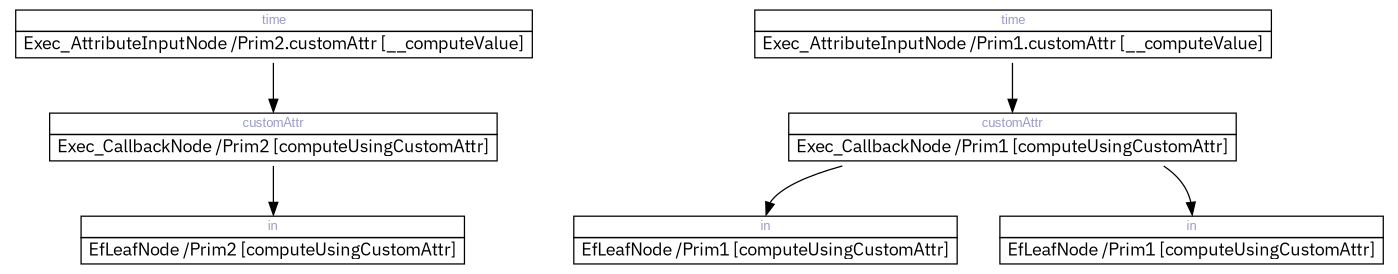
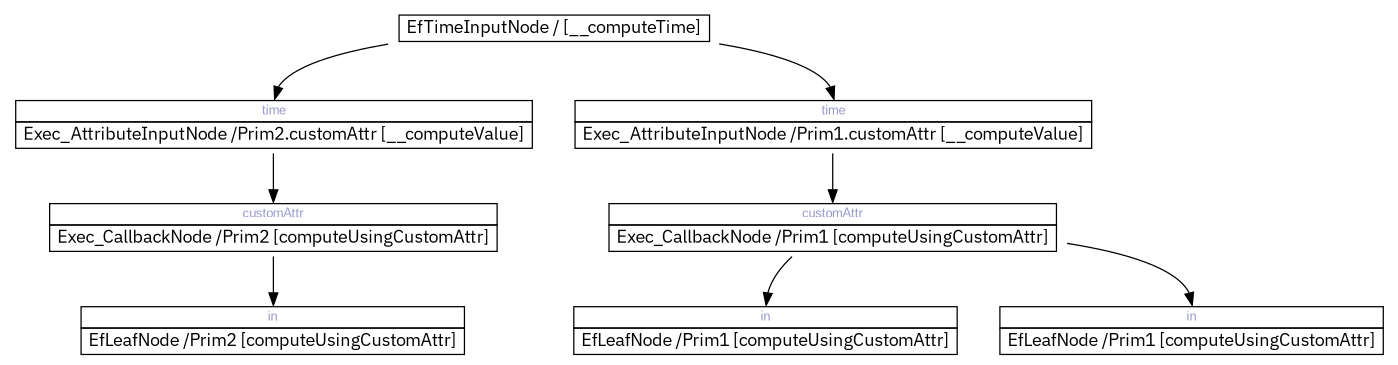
  digraph {
    rankdir=TB
    fontname="IBM Plex Sans"
    node [shape=plaintext fontname="IBM Plex Sans"]
    edge [fontname="IBM Plex Sans"]
+   n1 [label=< 		<TABLE BORDER="0" CELLBORDER="1" CELLSPACING="0"> 			<TR><TD COLSPAN="1"> EfTimeInputNode / [__computeTime] </TD></TR> 		</TABLE>>]
    n2 [label=< 		<TABLE BORDER="0" CELLBORDER="1" CELLSPACING="0"> 			<TR><TD PORT="0x7fa242bce490" COLSPAN="1"><FONT POINT-SIZE="10" FACE="Arial" COLOR="#9999cc">time</FONT></TD></TR> 			<TR><TD COLSPAN="1"> Exec_AttributeInputNode /Prim2.customAttr [__computeValue] </TD></TR> 		</TABLE>>]
    n3 [label=< 		<TABLE BORDER="0" CELLBORDER="1" CELLSPACING="0"> 			<TR><TD PORT="0x7fa242bce130" COLSPAN="1"><FONT POINT-SIZE="10" FACE="Arial" COLOR="#9999cc">time</FONT></TD></TR> 			<TR><TD COLSPAN="1"> Exec_AttributeInputNode /Prim1.customAttr [__computeValue] </TD></TR> 		</TABLE>>]
    n4 [label=< 		<TABLE BORDER="0" CELLBORDER="1" CELLSPACING="0"> 			<TR><TD PORT="0x7fa242bce610" COLSPAN="1"><FONT POINT-SIZE="10" FACE="Arial" COLOR="#9999cc">customAttr</FONT></TD></TR> 			<TR><TD COLSPAN="1"> Exec_CallbackNode /Prim2 [computeUsingCustomAttr] </TD></TR> 		</TABLE>>]
    n5 [label=< 		<TABLE BORDER="0" CELLBORDER="1" CELLSPACING="0"> 			<TR><TD PORT="0x7fa242bce4c0" COLSPAN="1"><FONT POINT-SIZE="10" FACE="Arial" COLOR="#9999cc">customAttr</FONT></TD></TR> 			<TR><TD COLSPAN="1"> Exec_CallbackNode /Prim1 [computeUsingCustomAttr] </TD></TR> 		</TABLE>>]
    n6 [label=< 		<TABLE BORDER="0" CELLBORDER="1" CELLSPACING="0"> 			<TR><TD PORT="0x7fa242bce520" COLSPAN="1"><FONT POINT-SIZE="10" FACE="Arial" COLOR="#9999cc">in</FONT></TD></TR> 			<TR><TD COLSPAN="1"> EfLeafNode /Prim1 [computeUsingCustomAttr] </TD></TR> 		</TABLE>>]
    n7 [label=< 		<TABLE BORDER="0" CELLBORDER="1" CELLSPACING="0"> 			<TR><TD PORT="0x7fa242bce700" COLSPAN="1"><FONT POINT-SIZE="10" FACE="Arial" COLOR="#9999cc">in</FONT></TD></TR> 			<TR><TD COLSPAN="1"> EfLeafNode /Prim1 [computeUsingCustomAttr] </TD></TR> 		</TABLE>>]
    n8 [label=< 		<TABLE BORDER="0" CELLBORDER="1" CELLSPACING="0"> 			<TR><TD PORT="0x7fa242bce670" COLSPAN="1"><FONT POINT-SIZE="10" FACE="Arial" COLOR="#9999cc">in</FONT></TD></TR> 			<TR><TD COLSPAN="1"> EfLeafNode /Prim2 [computeUsingCustomAttr] </TD></TR> 		</TABLE>>]
+   n1 -> n2 [headport="0x7fa242bce490:n"]
+   n1 -> n3 [headport="0x7fa242bce130:n"]
    n2 -> n4 [headport="0x7fa242bce610:n"]
    n3 -> n5 [headport="0x7fa242bce4c0:n"]
    n4 -> n8 [headport="0x7fa242bce670:n"]
    n5 -> n6 [headport="0x7fa242bce520:n"]
    n5 -> n7 [headport="0x7fa242bce700:n"]
  }
